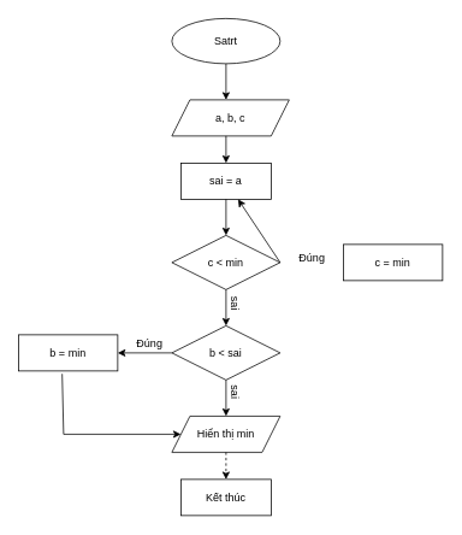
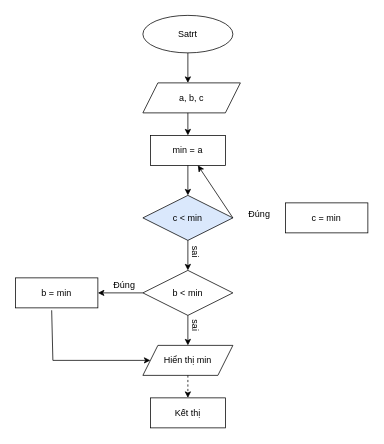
  <mxCell id="0" />
  <mxCell id="1" parent="0" />
  <mxCell id="2" value="Satrt" style="ellipse;whiteSpace=wrap;html=1;" vertex="1" parent="1"><mxGeometry x="190" y="20" width="120" height="50" as="geometry" /></mxCell>
  <mxCell id="3" value="" style="endArrow=classic;html=1;rounded=0;" edge="1" parent="1" source="2"><mxGeometry width="50" height="50" relative="1" as="geometry"><mxPoint x="200" y="100" as="sourcePoint" /><mxPoint x="250" y="110" as="targetPoint" /><Array as="points" /></mxGeometry></mxCell>
  <mxCell id="4" value="a, b, c" style="shape=parallelogram;perimeter=parallelogramPerimeter;whiteSpace=wrap;html=1;fixedSize=1;" vertex="1" parent="1"><mxGeometry x="190" y="110" width="130" height="40" as="geometry" /></mxCell>
  <mxCell id="5" value="" style="endArrow=classic;html=1;rounded=0;" edge="1" parent="1" target="6"><mxGeometry width="50" height="50" relative="1" as="geometry"><mxPoint x="250" y="150" as="sourcePoint" /><mxPoint x="250" y="190" as="targetPoint" /></mxGeometry></mxCell>
- <mxCell id="6" value="sai = a" style="rounded=0;whiteSpace=wrap;html=1;" vertex="1" parent="1"><mxGeometry x="200" y="180" width="100" height="40" as="geometry" /></mxCell>
+ <mxCell id="6" value="min = a" style="rounded=0;whiteSpace=wrap;html=1;" vertex="1" parent="1"><mxGeometry x="200" y="180" width="100" height="40" as="geometry" /></mxCell>
  <mxCell id="7" value="" style="endArrow=classic;html=1;rounded=0;exitX=0.5;exitY=1;exitDx=0;exitDy=0;" edge="1" parent="1" source="6"><mxGeometry width="50" height="50" relative="1" as="geometry"><mxPoint x="270" y="300" as="sourcePoint" /><mxPoint x="250" y="260" as="targetPoint" /></mxGeometry></mxCell>
- <mxCell id="8" value="c &amp;lt; min" style="rhombus;whiteSpace=wrap;html=1;" vertex="1" parent="1"><mxGeometry x="190" y="260" width="120" height="60" as="geometry" /></mxCell>
+ <mxCell id="8" value="c &amp;lt; min" style="rhombus;whiteSpace=wrap;html=1;fillColor=#dae8fc;" vertex="1" parent="1"><mxGeometry x="190" y="260" width="120" height="60" as="geometry" /></mxCell>
  <mxCell id="9" value="" style="endArrow=classic;html=1;rounded=0;exitX=1;exitY=0.5;exitDx=0;exitDy=0;" edge="1" parent="1" source="8" target="6"><mxGeometry width="50" height="50" relative="1" as="geometry"><mxPoint x="270" y="300" as="sourcePoint" /><mxPoint x="390" y="290" as="targetPoint" /></mxGeometry></mxCell>
  <mxCell id="10" value="c = min" style="rounded=0;whiteSpace=wrap;html=1;" vertex="1" parent="1"><mxGeometry x="380" y="270" width="110" height="40" as="geometry" /></mxCell>
  <mxCell id="11" value="Đúng" style="text;html=1;align=center;verticalAlign=middle;resizable=0;points=[];autosize=1;strokeColor=none;fillColor=none;" vertex="1" parent="1"><mxGeometry x="320" y="270" width="50" height="30" as="geometry" /></mxCell>
  <mxCell id="12" value="" style="endArrow=classic;html=1;rounded=0;exitX=0.5;exitY=1;exitDx=0;exitDy=0;" edge="1" parent="1" source="8"><mxGeometry width="50" height="50" relative="1" as="geometry"><mxPoint x="270" y="300" as="sourcePoint" /><mxPoint x="250" y="360" as="targetPoint" /></mxGeometry></mxCell>
  <mxCell id="13" value="sai" style="text;html=1;align=center;verticalAlign=middle;resizable=0;points=[];autosize=1;strokeColor=none;fillColor=none;rotation=90;" vertex="1" parent="1"><mxGeometry x="240" y="320" width="40" height="30" as="geometry" /></mxCell>
- <mxCell id="14" value="b &amp;lt; sai" style="rhombus;whiteSpace=wrap;html=1;" vertex="1" parent="1"><mxGeometry x="190" y="360" width="120" height="60" as="geometry" /></mxCell>
+ <mxCell id="14" value="b &amp;lt; min" style="rhombus;whiteSpace=wrap;html=1;" vertex="1" parent="1"><mxGeometry x="190" y="360" width="120" height="60" as="geometry" /></mxCell>
  <mxCell id="15" value="" style="endArrow=classic;html=1;rounded=0;exitX=0.5;exitY=1;exitDx=0;exitDy=0;" edge="1" parent="1" source="14"><mxGeometry width="50" height="50" relative="1" as="geometry"><mxPoint x="250" y="430" as="sourcePoint" /><mxPoint x="250" y="460" as="targetPoint" /></mxGeometry></mxCell>
  <mxCell id="16" value="sai" style="text;html=1;align=center;verticalAlign=middle;resizable=0;points=[];autosize=1;strokeColor=none;fillColor=none;rotation=90;" vertex="1" parent="1"><mxGeometry x="240" y="418" width="40" height="30" as="geometry" /></mxCell>
  <mxCell id="17" value="Hiển thị min" style="shape=parallelogram;perimeter=parallelogramPerimeter;whiteSpace=wrap;html=1;fixedSize=1;" vertex="1" parent="1"><mxGeometry x="190" y="460" width="120" height="40" as="geometry" /></mxCell>
  <mxCell id="18" value="" style="endArrow=classic;html=1;rounded=0;exitX=0.5;exitY=1;exitDx=0;exitDy=0;dashed=1;" edge="1" parent="1" source="17" target="19"><mxGeometry width="50" height="50" relative="1" as="geometry"><mxPoint x="270" y="500" as="sourcePoint" /><mxPoint x="250" y="540" as="targetPoint" /></mxGeometry></mxCell>
- <mxCell id="19" value="Kết thúc" style="rounded=0;whiteSpace=wrap;html=1;" vertex="1" parent="1"><mxGeometry x="200" y="530" width="100" height="40" as="geometry" /></mxCell>
+ <mxCell id="19" value="Kết thị" style="rounded=0;whiteSpace=wrap;html=1;" vertex="1" parent="1"><mxGeometry x="200" y="530" width="100" height="40" as="geometry" /></mxCell>
  <mxCell id="20" value="b = min" style="rounded=0;whiteSpace=wrap;html=1;" vertex="1" parent="1"><mxGeometry x="20" y="370" width="110" height="40" as="geometry" /></mxCell>
  <mxCell id="21" value="" style="endArrow=classic;html=1;rounded=0;exitX=0;exitY=0.5;exitDx=0;exitDy=0;" edge="1" parent="1" source="14"><mxGeometry width="50" height="50" relative="1" as="geometry"><mxPoint x="120" y="390" as="sourcePoint" /><mxPoint x="130" y="390" as="targetPoint" /></mxGeometry></mxCell>
  <mxCell id="22" value="Đúng" style="text;html=1;align=center;verticalAlign=middle;resizable=0;points=[];autosize=1;strokeColor=none;fillColor=none;" vertex="1" parent="1"><mxGeometry x="140" y="365" width="50" height="30" as="geometry" /></mxCell>
  <mxCell id="23" value="" style="endArrow=classic;html=1;rounded=0;entryX=0;entryY=0.5;entryDx=0;entryDy=0;exitX=0.44;exitY=1.08;exitDx=0;exitDy=0;exitPerimeter=0;" edge="1" parent="1" source="20" target="17"><mxGeometry width="50" height="50" relative="1" as="geometry"><mxPoint x="270" y="500" as="sourcePoint" /><mxPoint x="320" y="450" as="targetPoint" /><Array as="points"><mxPoint x="70" y="480" /></Array></mxGeometry></mxCell>
